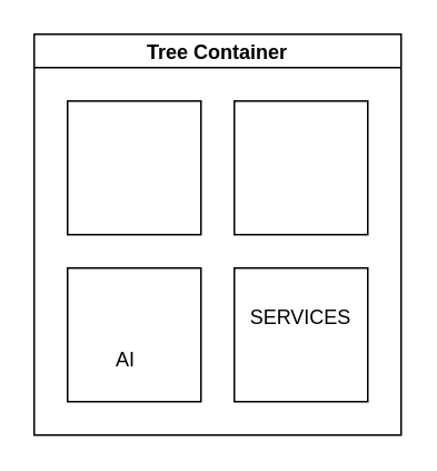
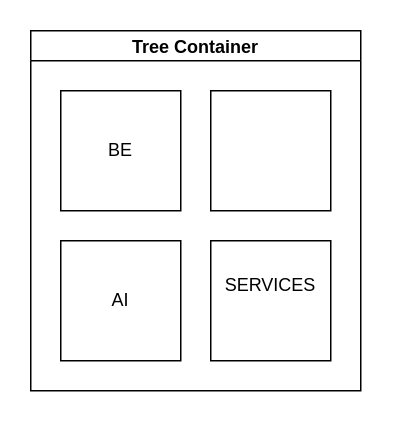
  <mxCell id="0" />
  <mxCell id="1" parent="0" />
  <mxCell id="2" value="Tree Container" style="swimlane;startSize=20;horizontal=1;containerType=tree;" vertex="1" parent="1"><mxGeometry x="20" y="20" width="220" height="240" as="geometry" /></mxCell>
  <mxCell id="3" value="" style="whiteSpace=wrap;html=1;aspect=fixed;" vertex="1" parent="2"><mxGeometry x="20" y="40" width="80" height="80" as="geometry" /></mxCell>
+ <mxCell id="4" value="BE" style="text;html=1;align=center;verticalAlign=middle;whiteSpace=wrap;rounded=0;" vertex="1" parent="2"><mxGeometry x="30" y="65" width="60" height="30" as="geometry" /></mxCell>
  <mxCell id="5" value="" style="whiteSpace=wrap;html=1;aspect=fixed;" vertex="1" parent="2"><mxGeometry x="120" y="40" width="80" height="80" as="geometry" /></mxCell>
  <mxCell id="6" value="" style="whiteSpace=wrap;html=1;aspect=fixed;" vertex="1" parent="2"><mxGeometry x="20" y="140" width="80" height="80" as="geometry" /></mxCell>
- <mxCell id="7" value="AI" style="text;html=1;align=center;verticalAlign=middle;whiteSpace=wrap;rounded=0;" vertex="1" parent="2"><mxGeometry x="25" y="180" width="60" height="30" as="geometry" /></mxCell>
+ <mxCell id="7" value="AI" style="text;html=1;align=center;verticalAlign=middle;whiteSpace=wrap;rounded=0;" vertex="1" parent="2"><mxGeometry x="30" y="165" width="60" height="30" as="geometry" /></mxCell>
  <mxCell id="8" value="" style="whiteSpace=wrap;html=1;aspect=fixed;" vertex="1" parent="2"><mxGeometry x="120" y="140" width="80" height="80" as="geometry" /></mxCell>
  <mxCell id="9" value="SERVICES" style="text;html=1;align=center;verticalAlign=middle;whiteSpace=wrap;rounded=0;" vertex="1" parent="2"><mxGeometry x="130" y="155" width="60" height="30" as="geometry" /></mxCell>
